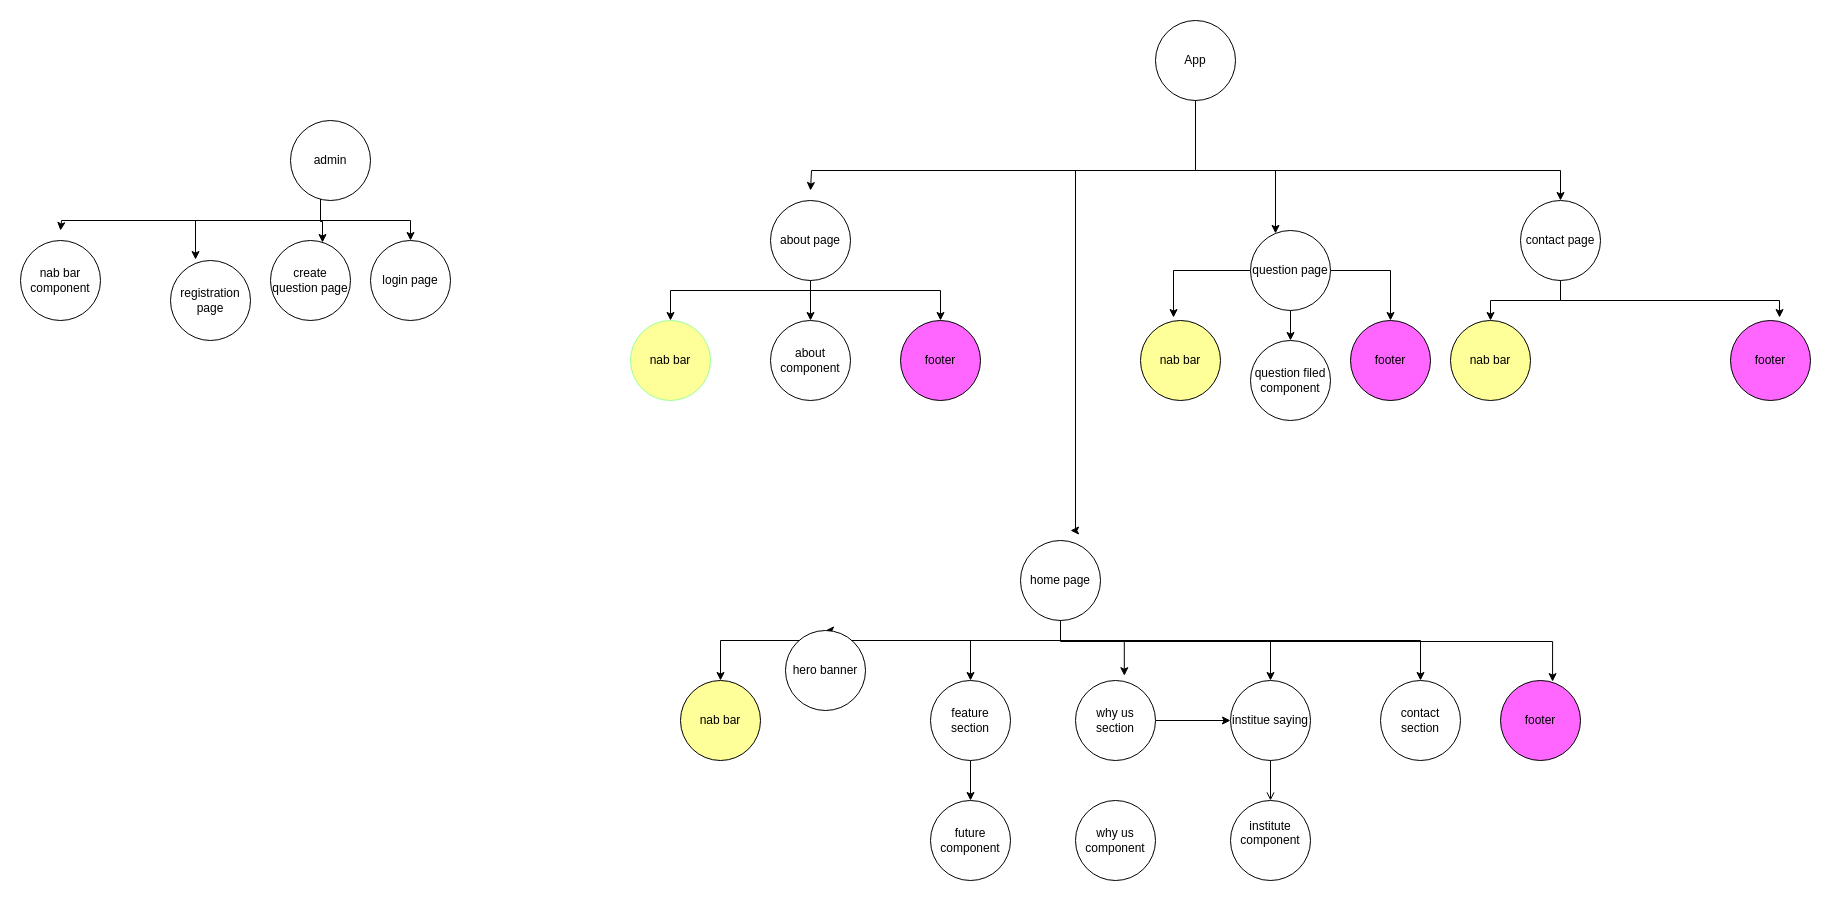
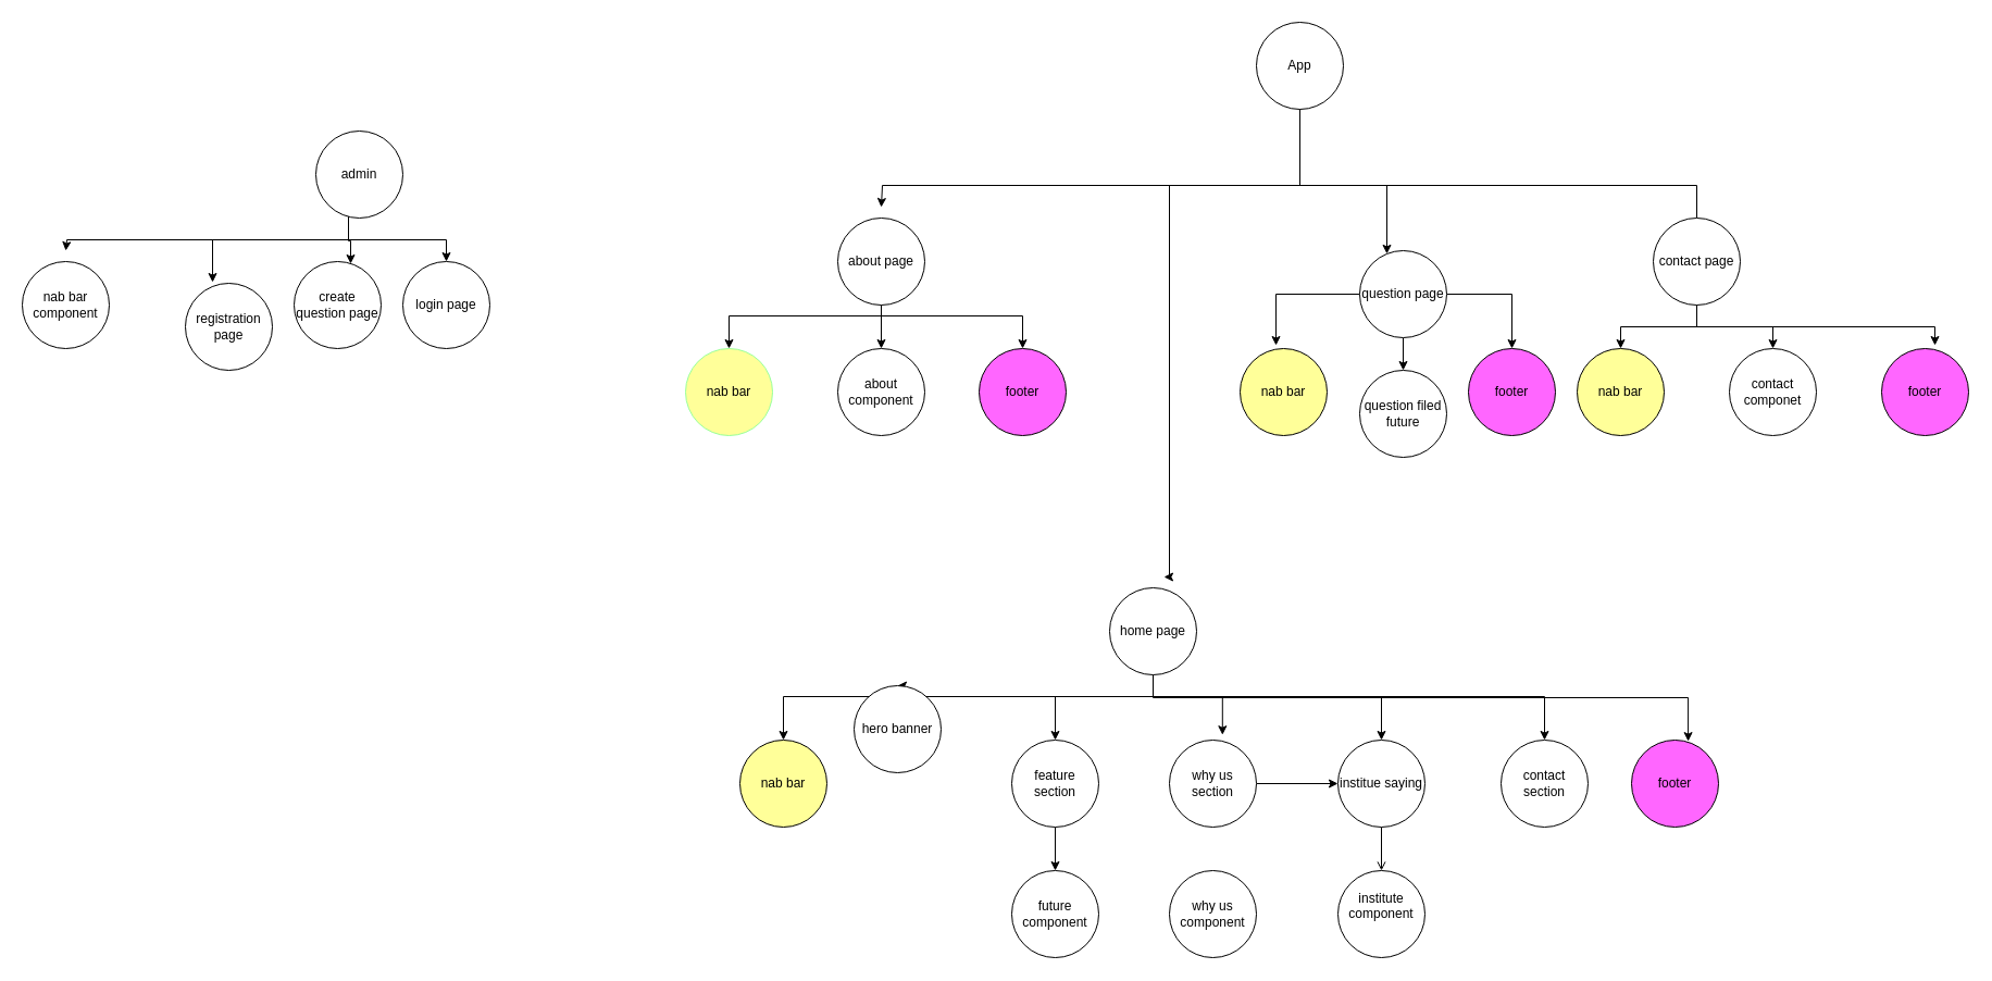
  <mxCell id="0" />
  <mxCell id="1" parent="0" />
  <mxCell id="2" style="edgeStyle=orthogonalEdgeStyle;rounded=0;orthogonalLoop=1;jettySize=auto;html=1;" edge="1" parent="1" source="6" target="26"><mxGeometry relative="1" as="geometry"><Array as="points"><mxPoint x="1195" y="170" /><mxPoint x="1275" y="170" /></Array></mxGeometry></mxCell>
  <mxCell id="3" style="edgeStyle=orthogonalEdgeStyle;rounded=0;orthogonalLoop=1;jettySize=auto;html=1;" edge="1" parent="1"><mxGeometry relative="1" as="geometry"><mxPoint x="1070" y="530" as="targetPoint" /><mxPoint x="1195" y="70" as="sourcePoint" /><Array as="points"><mxPoint x="1195" y="170" /><mxPoint x="1075" y="170" /></Array></mxGeometry></mxCell>
  <mxCell id="4" style="edgeStyle=orthogonalEdgeStyle;rounded=0;orthogonalLoop=1;jettySize=auto;html=1;" edge="1" parent="1" source="6"><mxGeometry relative="1" as="geometry"><mxPoint x="810" y="190" as="targetPoint" /><Array as="points"><mxPoint x="1195" y="170" /><mxPoint x="811" y="170" /></Array></mxGeometry></mxCell>
- <mxCell id="5" style="edgeStyle=orthogonalEdgeStyle;rounded=0;orthogonalLoop=1;jettySize=auto;html=1;entryX=0.5;entryY=0;entryDx=0;entryDy=0;" edge="1" parent="1" source="6" target="14"><mxGeometry relative="1" as="geometry"><Array as="points"><mxPoint x="1195" y="170" /><mxPoint x="1560" y="170" /></Array></mxGeometry></mxCell>
+ <mxCell id="5" style="edgeStyle=orthogonalEdgeStyle;rounded=0;orthogonalLoop=1;jettySize=auto;html=1;entryX=0.5;entryY=0;entryDx=0;entryDy=0;endArrow=none;" edge="1" parent="1" source="6" target="14"><mxGeometry relative="1" as="geometry"><Array as="points"><mxPoint x="1195" y="170" /><mxPoint x="1560" y="170" /></Array></mxGeometry></mxCell>
  <mxCell id="6" value="App" style="ellipse;whiteSpace=wrap;html=1;aspect=fixed;" vertex="1" parent="1"><mxGeometry x="1155" y="20" width="80" height="80" as="geometry" /></mxCell>
  <mxCell id="7" style="edgeStyle=orthogonalEdgeStyle;rounded=0;orthogonalLoop=1;jettySize=auto;html=1;entryX=0.5;entryY=0;entryDx=0;entryDy=0;" edge="1" parent="1" source="10" target="28"><mxGeometry relative="1" as="geometry" /></mxCell>
  <mxCell id="8" style="edgeStyle=orthogonalEdgeStyle;rounded=0;orthogonalLoop=1;jettySize=auto;html=1;entryX=0.5;entryY=0;entryDx=0;entryDy=0;" edge="1" parent="1" source="10" target="27"><mxGeometry relative="1" as="geometry"><Array as="points"><mxPoint x="810" y="290" /><mxPoint x="670" y="290" /></Array></mxGeometry></mxCell>
  <mxCell id="9" style="edgeStyle=orthogonalEdgeStyle;rounded=0;orthogonalLoop=1;jettySize=auto;html=1;entryX=0.5;entryY=0;entryDx=0;entryDy=0;" edge="1" parent="1" source="10" target="29"><mxGeometry relative="1" as="geometry"><Array as="points"><mxPoint x="810" y="290" /><mxPoint x="940" y="290" /></Array></mxGeometry></mxCell>
  <mxCell id="10" value="about page" style="ellipse;whiteSpace=wrap;html=1;aspect=fixed;" vertex="1" parent="1"><mxGeometry y="200" width="80" height="80" as="geometry" x="770" /></mxCell>
  <mxCell id="11" style="edgeStyle=orthogonalEdgeStyle;rounded=0;orthogonalLoop=1;jettySize=auto;html=1;entryX=0.5;entryY=0;entryDx=0;entryDy=0;" edge="1" parent="1" source="14" target="30"><mxGeometry relative="1" as="geometry" /></mxCell>
+ <mxCell id="12" style="edgeStyle=orthogonalEdgeStyle;rounded=0;orthogonalLoop=1;jettySize=auto;html=1;entryX=0.5;entryY=0;entryDx=0;entryDy=0;" edge="1" parent="1" source="14" target="31"><mxGeometry relative="1" as="geometry" /></mxCell>
  <mxCell id="13" style="edgeStyle=orthogonalEdgeStyle;rounded=0;orthogonalLoop=1;jettySize=auto;html=1;entryX=0.613;entryY=-0.037;entryDx=0;entryDy=0;entryPerimeter=0;" edge="1" parent="1" source="14" target="32"><mxGeometry relative="1" as="geometry"><Array as="points"><mxPoint x="1560" y="300" /><mxPoint x="1779" y="300" /></Array></mxGeometry></mxCell>
  <mxCell id="14" value="contact page" style="ellipse;whiteSpace=wrap;html=1;aspect=fixed;" vertex="1" parent="1"><mxGeometry x="1520" y="200" width="80" height="80" as="geometry" /></mxCell>
  <mxCell id="15" style="edgeStyle=orthogonalEdgeStyle;rounded=0;orthogonalLoop=1;jettySize=auto;html=1;entryX=0.5;entryY=0;entryDx=0;entryDy=0;" edge="1" parent="1" source="22" target="46"><mxGeometry relative="1" as="geometry"><Array as="points"><mxPoint x="1060" y="640" /></Array></mxGeometry></mxCell>
  <mxCell id="16" style="edgeStyle=orthogonalEdgeStyle;rounded=0;orthogonalLoop=1;jettySize=auto;html=1;entryX=0.651;entryY=0.014;entryDx=0;entryDy=0;entryPerimeter=0;" edge="1" parent="1" source="22" target="45"><mxGeometry relative="1" as="geometry"><Array as="points"><mxPoint x="1060" y="641" /></Array></mxGeometry></mxCell>
  <mxCell id="17" style="edgeStyle=orthogonalEdgeStyle;rounded=0;orthogonalLoop=1;jettySize=auto;html=1;entryX=0.5;entryY=0;entryDx=0;entryDy=0;" edge="1" parent="1" source="22" target="47"><mxGeometry relative="1" as="geometry"><Array as="points"><mxPoint x="1060" y="640" /><mxPoint x="830" y="640" /></Array></mxGeometry></mxCell>
  <mxCell id="18" style="edgeStyle=orthogonalEdgeStyle;rounded=0;orthogonalLoop=1;jettySize=auto;html=1;entryX=0.5;entryY=0;entryDx=0;entryDy=0;" edge="1" parent="1" source="22" target="49"><mxGeometry relative="1" as="geometry"><Array as="points"><mxPoint x="1060" y="640" /><mxPoint x="970" y="640" /></Array></mxGeometry></mxCell>
  <mxCell id="19" style="edgeStyle=orthogonalEdgeStyle;rounded=0;orthogonalLoop=1;jettySize=auto;html=1;entryX=0.61;entryY=-0.06;entryDx=0;entryDy=0;entryPerimeter=0;" edge="1" parent="1" source="22" target="51"><mxGeometry relative="1" as="geometry"><Array as="points"><mxPoint x="1060" y="640" /><mxPoint x="1124" y="640" /></Array></mxGeometry></mxCell>
  <mxCell id="20" style="edgeStyle=orthogonalEdgeStyle;rounded=0;orthogonalLoop=1;jettySize=auto;html=1;entryX=0.5;entryY=0;entryDx=0;entryDy=0;" edge="1" parent="1" source="22" target="53"><mxGeometry relative="1" as="geometry"><Array as="points"><mxPoint x="1060" y="640" /><mxPoint x="1270" y="640" /></Array></mxGeometry></mxCell>
  <mxCell id="21" style="edgeStyle=orthogonalEdgeStyle;rounded=0;orthogonalLoop=1;jettySize=auto;html=1;entryX=0.5;entryY=0;entryDx=0;entryDy=0;" edge="1" parent="1" source="22" target="54"><mxGeometry relative="1" as="geometry"><Array as="points"><mxPoint x="1060" y="640" /><mxPoint x="1420" y="640" /></Array></mxGeometry></mxCell>
  <mxCell id="22" value="home page" style="ellipse;whiteSpace=wrap;html=1;aspect=fixed;" vertex="1" parent="1"><mxGeometry x="1020" y="540" width="80" height="80" as="geometry" /></mxCell>
  <mxCell id="23" style="edgeStyle=orthogonalEdgeStyle;rounded=0;orthogonalLoop=1;jettySize=auto;html=1;entryX=0.413;entryY=-0.037;entryDx=0;entryDy=0;entryPerimeter=0;" edge="1" parent="1" source="26" target="33"><mxGeometry relative="1" as="geometry" /></mxCell>
  <mxCell id="24" style="edgeStyle=orthogonalEdgeStyle;rounded=0;orthogonalLoop=1;jettySize=auto;html=1;entryX=0.5;entryY=0;entryDx=0;entryDy=0;" edge="1" parent="1" source="26" target="34"><mxGeometry relative="1" as="geometry" /></mxCell>
  <mxCell id="25" style="edgeStyle=orthogonalEdgeStyle;rounded=0;orthogonalLoop=1;jettySize=auto;html=1;entryX=0.5;entryY=0;entryDx=0;entryDy=0;" edge="1" parent="1" source="26" target="35"><mxGeometry relative="1" as="geometry" /></mxCell>
  <mxCell id="26" value="question page" style="ellipse;whiteSpace=wrap;html=1;aspect=fixed;" vertex="1" parent="1"><mxGeometry x="1250" y="230" width="80" height="80" as="geometry" /></mxCell>
  <mxCell id="27" value="nab bar" style="ellipse;whiteSpace=wrap;html=1;aspect=fixed;strokeColor=#99FF99;fillColor=#FFFF99;" vertex="1" parent="1"><mxGeometry x="630" y="320" width="80" height="80" as="geometry" /></mxCell>
  <mxCell id="28" value="about component" style="ellipse;whiteSpace=wrap;html=1;aspect=fixed;" vertex="1" parent="1"><mxGeometry y="320" width="80" height="80" as="geometry" x="770" /></mxCell>
  <mxCell id="29" value="footer" style="ellipse;whiteSpace=wrap;html=1;aspect=fixed;fillColor=#FF66FF;" vertex="1" parent="1"><mxGeometry x="900" y="320" width="80" height="80" as="geometry" /></mxCell>
  <mxCell id="30" value="nab bar" style="ellipse;whiteSpace=wrap;html=1;aspect=fixed;fillColor=#FFFF99;" vertex="1" parent="1"><mxGeometry x="1450" y="320" width="80" height="80" as="geometry" /></mxCell>
+ <mxCell id="31" value="contact componet" style="ellipse;whiteSpace=wrap;html=1;aspect=fixed;" vertex="1" parent="1"><mxGeometry x="1590" y="320" width="80" height="80" as="geometry" /></mxCell>
  <mxCell id="32" value="footer" style="ellipse;whiteSpace=wrap;html=1;aspect=fixed;fillColor=#FF66FF;" vertex="1" parent="1"><mxGeometry x="1730" y="320" width="80" height="80" as="geometry" /></mxCell>
  <mxCell id="33" value="nab bar" style="ellipse;whiteSpace=wrap;html=1;aspect=fixed;fillColor=#FFFF99;" vertex="1" parent="1"><mxGeometry x="1140" y="320" width="80" height="80" as="geometry" /></mxCell>
  <mxCell id="34" value="footer" style="ellipse;whiteSpace=wrap;html=1;aspect=fixed;fillColor=#FF66FF;" vertex="1" parent="1"><mxGeometry x="1350" y="320" width="80" height="80" as="geometry" /></mxCell>
- <mxCell id="35" value="question filed component" style="ellipse;whiteSpace=wrap;html=1;aspect=fixed;" vertex="1" parent="1"><mxGeometry x="1250" y="340" width="80" height="80" as="geometry" /></mxCell>
+ <mxCell id="35" value="question filed future" style="ellipse;whiteSpace=wrap;html=1;aspect=fixed;" vertex="1" parent="1"><mxGeometry x="1250" y="340" width="80" height="80" as="geometry" /></mxCell>
  <mxCell id="36" style="edgeStyle=orthogonalEdgeStyle;rounded=0;orthogonalLoop=1;jettySize=auto;html=1;entryX=0.313;entryY=-0.012;entryDx=0;entryDy=0;entryPerimeter=0;" edge="1" parent="1" source="40" target="41"><mxGeometry relative="1" as="geometry"><Array as="points"><mxPoint x="320" y="220" /><mxPoint x="195" y="220" /></Array></mxGeometry></mxCell>
  <mxCell id="37" style="edgeStyle=orthogonalEdgeStyle;rounded=0;orthogonalLoop=1;jettySize=auto;html=1;entryX=0.5;entryY=0;entryDx=0;entryDy=0;" edge="1" parent="1" source="40" target="42"><mxGeometry relative="1" as="geometry"><Array as="points"><mxPoint x="320" y="220" /><mxPoint x="410" y="220" /></Array></mxGeometry></mxCell>
  <mxCell id="38" style="edgeStyle=orthogonalEdgeStyle;rounded=0;orthogonalLoop=1;jettySize=auto;html=1;entryX=0.65;entryY=0.025;entryDx=0;entryDy=0;entryPerimeter=0;" edge="1" parent="1" source="40" target="43"><mxGeometry relative="1" as="geometry"><Array as="points"><mxPoint x="320" y="221" /><mxPoint x="322" y="221" /></Array></mxGeometry></mxCell>
  <mxCell id="39" style="edgeStyle=orthogonalEdgeStyle;rounded=0;orthogonalLoop=1;jettySize=auto;html=1;" edge="1" parent="1" source="40"><mxGeometry relative="1" as="geometry"><mxPoint x="60" y="230" as="targetPoint" /><Array as="points"><mxPoint x="320" y="220" /><mxPoint x="61" y="220" /><mxPoint x="61" y="230" /></Array></mxGeometry></mxCell>
  <mxCell id="40" value="admin" style="ellipse;whiteSpace=wrap;html=1;aspect=fixed;" vertex="1" parent="1"><mxGeometry x="290" y="120" width="80" height="80" as="geometry" /></mxCell>
  <mxCell id="41" value="registration page" style="ellipse;whiteSpace=wrap;html=1;aspect=fixed;" vertex="1" parent="1"><mxGeometry x="170" y="260" width="80" height="80" as="geometry" /></mxCell>
  <mxCell id="42" value="login page" style="ellipse;whiteSpace=wrap;html=1;aspect=fixed;" vertex="1" parent="1"><mxGeometry x="370" y="240" width="80" height="80" as="geometry" /></mxCell>
  <mxCell id="43" value="create question page" style="ellipse;whiteSpace=wrap;html=1;aspect=fixed;" vertex="1" parent="1"><mxGeometry x="270" y="240" width="80" height="80" as="geometry" /></mxCell>
  <mxCell id="44" value="nab bar component" style="ellipse;whiteSpace=wrap;html=1;aspect=fixed;" vertex="1" parent="1"><mxGeometry x="20" y="240" width="80" height="80" as="geometry" /></mxCell>
  <mxCell id="45" value="footer" style="ellipse;whiteSpace=wrap;html=1;aspect=fixed;fillColor=#FF66FF;" vertex="1" parent="1"><mxGeometry x="1500" y="680" width="80" height="80" as="geometry" /></mxCell>
  <mxCell id="46" value="nab bar" style="ellipse;whiteSpace=wrap;html=1;aspect=fixed;fillColor=#FFFF99;" vertex="1" parent="1"><mxGeometry x="680" y="680" width="80" height="80" as="geometry" /></mxCell>
  <mxCell id="47" value="hero banner" style="ellipse;whiteSpace=wrap;html=1;aspect=fixed;" vertex="1" parent="1"><mxGeometry x="785" y="630" width="80" height="80" as="geometry" /></mxCell>
  <mxCell id="48" style="edgeStyle=orthogonalEdgeStyle;rounded=0;orthogonalLoop=1;jettySize=auto;html=1;" edge="1" parent="1" source="49" target="55"><mxGeometry relative="1" as="geometry" /></mxCell>
  <mxCell id="49" value="feature section" style="ellipse;whiteSpace=wrap;html=1;aspect=fixed;" vertex="1" parent="1"><mxGeometry x="930" y="680" width="80" height="80" as="geometry" /></mxCell>
  <mxCell id="50" value="" style="edgeStyle=orthogonalEdgeStyle;rounded=0;orthogonalLoop=1;jettySize=auto;html=1;" edge="1" parent="1" source="51" target="53"><mxGeometry relative="1" as="geometry" /></mxCell>
  <mxCell id="51" value="why us section" style="ellipse;whiteSpace=wrap;html=1;aspect=fixed;" vertex="1" parent="1"><mxGeometry x="1075" y="680" width="80" height="80" as="geometry" /></mxCell>
  <mxCell id="52" value="" style="edgeStyle=orthogonalEdgeStyle;rounded=0;orthogonalLoop=1;jettySize=auto;html=1;endArrow=open;" edge="1" parent="1" source="53" target="57"><mxGeometry relative="1" as="geometry" /></mxCell>
  <mxCell id="53" value="institue saying" style="ellipse;whiteSpace=wrap;html=1;aspect=fixed;" vertex="1" parent="1"><mxGeometry x="1230" y="680" width="80" height="80" as="geometry" /></mxCell>
  <mxCell id="54" value="contact section" style="ellipse;whiteSpace=wrap;html=1;aspect=fixed;" vertex="1" parent="1"><mxGeometry x="1380" y="680" width="80" height="80" as="geometry" /></mxCell>
  <mxCell id="55" value="future component" style="ellipse;whiteSpace=wrap;html=1;aspect=fixed;" vertex="1" parent="1"><mxGeometry x="930" y="800" width="80" height="80" as="geometry" /></mxCell>
  <mxCell id="56" value="why us component" style="ellipse;whiteSpace=wrap;html=1;" vertex="1" parent="1"><mxGeometry x="1075" y="800" width="80" height="80" as="geometry" /></mxCell>
  <mxCell id="57" value="&lt;div&gt;institute component&lt;/div&gt;&lt;div&gt;&lt;br&gt;&lt;/div&gt;" style="ellipse;whiteSpace=wrap;html=1;" vertex="1" parent="1"><mxGeometry x="1230" y="800" width="80" height="80" as="geometry" /></mxCell>
